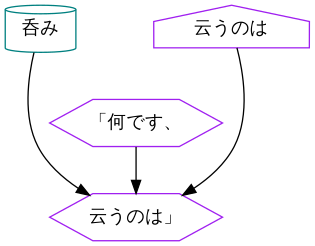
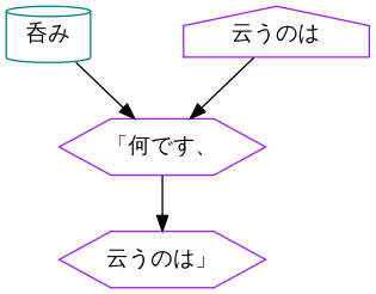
  digraph {
    node [color=purple shape=hexagon]
    n1 [label="「何です、"]
    n2 [label="云うのは」"]
    n3 [color=teal label="呑み" shape=cylinder]
    n4 [label="云うのは" shape=house]
    n1 -> n2
-   n3 -> n2
-   n4 -> n2
+   n3 -> n1
+   n4 -> n1
  }
